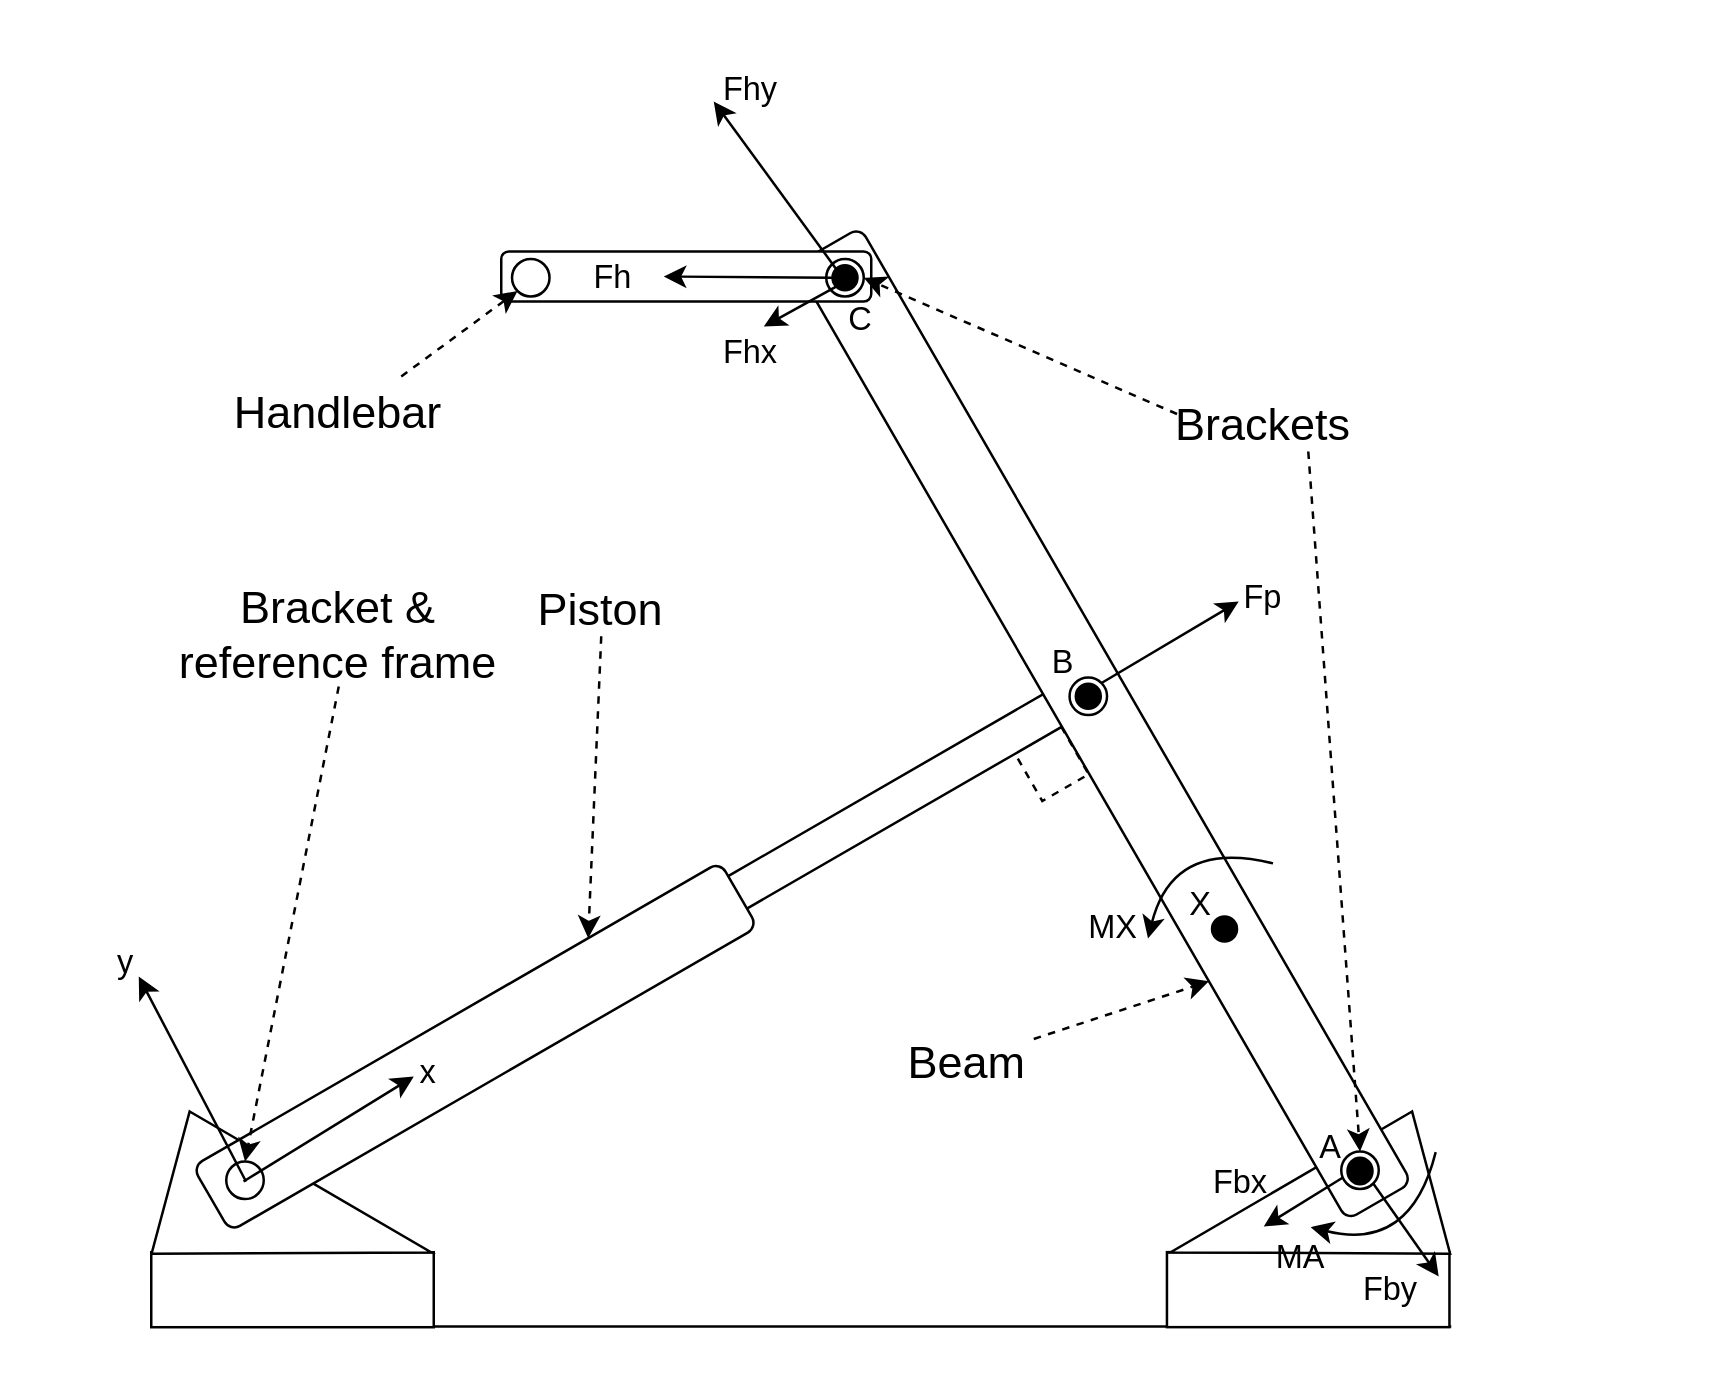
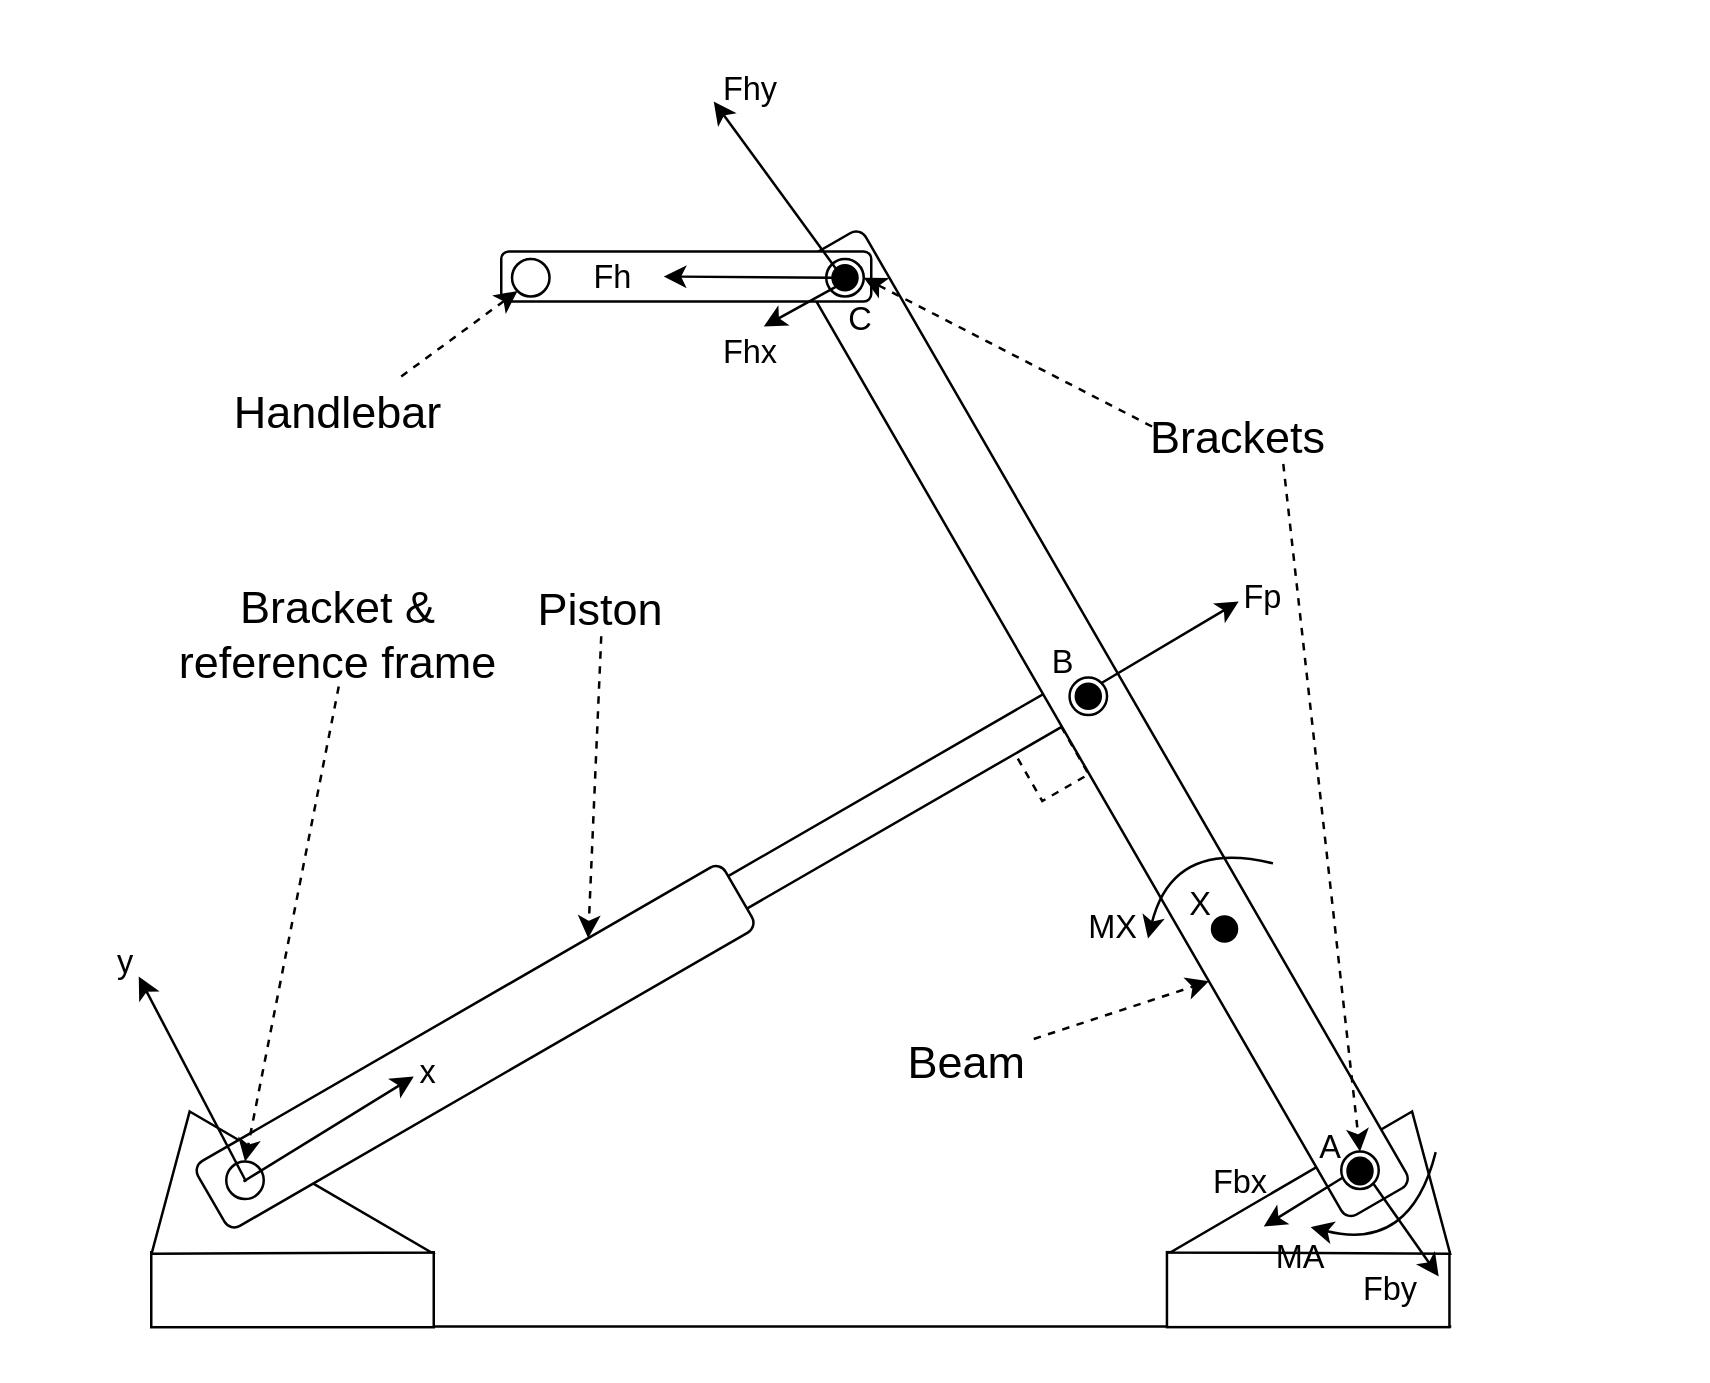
  <mxCell id="0" />
  <mxCell id="1" parent="0" />
  <mxCell id="2" value="" style="rounded=0;whiteSpace=wrap;html=1;rotation=60;dashed=1;" vertex="1" parent="1"><mxGeometry x="409.2" y="294.2" width="22" height="21.44" as="geometry" /></mxCell>
  <mxCell id="3" value="" style="rounded=0;whiteSpace=wrap;html=1;fontSize=18;rotation=-30;" vertex="1" parent="1"><mxGeometry x="283.88" y="310.25" width="154.94" height="15" as="geometry" /></mxCell>
  <mxCell id="4" value="" style="endArrow=none;html=1;rounded=0;" edge="1" parent="1"><mxGeometry width="50" height="50" relative="1" as="geometry"><mxPoint x="60" y="530" as="sourcePoint" /><mxPoint x="580" y="530" as="targetPoint" /></mxGeometry></mxCell>
  <mxCell id="5" value="" style="group" vertex="1" connectable="0" parent="1"><mxGeometry x="60" y="444" width="410.31" height="86.293" as="geometry" /></mxCell>
  <mxCell id="6" value="" style="rounded=0;whiteSpace=wrap;html=1;" vertex="1" parent="5"><mxGeometry y="56.293" width="113" height="30" as="geometry" /></mxCell>
  <mxCell id="7" value="" style="triangle;whiteSpace=wrap;html=1;rotation=15;" vertex="1" parent="5"><mxGeometry x="5.91" y="12.973" width="108" height="58.86" as="geometry" /></mxCell>
  <mxCell id="8" value="" style="rounded=1;whiteSpace=wrap;html=1;rotation=-30;" vertex="1" parent="5"><mxGeometry x="7.72" y="-40.9" width="243.62" height="30" as="geometry" /></mxCell>
  <mxCell id="9" value="" style="ellipse;whiteSpace=wrap;html=1;aspect=fixed;" vertex="1" parent="5"><mxGeometry x="30" y="20" width="15" height="15" as="geometry" /></mxCell>
  <mxCell id="10" value="" style="endArrow=classic;html=1;rounded=0;fontSize=13;exitX=0.388;exitY=0.435;exitDx=0;exitDy=0;exitPerimeter=0;" edge="1" parent="5"><mxGeometry width="50" height="50" relative="1" as="geometry"><mxPoint x="36.91" y="28" as="sourcePoint" /><mxPoint x="105" y="-14" as="targetPoint" /></mxGeometry></mxCell>
  <mxCell id="11" value="x" style="text;html=1;strokeColor=none;fillColor=none;align=center;verticalAlign=middle;whiteSpace=wrap;rounded=0;fontSize=13;" vertex="1" parent="5"><mxGeometry x="81" y="-31" width="60" height="30" as="geometry" /></mxCell>
  <mxCell id="12" value="" style="group" vertex="1" connectable="0" parent="1"><mxGeometry x="460.003" y="444" width="125.777" height="86.263" as="geometry" /></mxCell>
  <mxCell id="13" value="" style="rounded=0;whiteSpace=wrap;html=1;flipV=1;" vertex="1" parent="12"><mxGeometry x="6.277" y="56.263" width="113" height="30" as="geometry" /></mxCell>
  <mxCell id="14" value="" style="triangle;whiteSpace=wrap;html=1;rotation=-15;flipV=0;flipH=1;" vertex="1" parent="12"><mxGeometry x="5.777" y="12.973" width="108" height="58.86" as="geometry" /></mxCell>
  <mxCell id="15" value="Fbx" style="text;html=1;strokeColor=none;fillColor=none;align=center;verticalAlign=middle;whiteSpace=wrap;rounded=0;fontSize=13;" vertex="1" parent="12"><mxGeometry x="5.777" y="12.97" width="60" height="30" as="geometry" /></mxCell>
  <mxCell id="16" value="Fby" style="text;html=1;strokeColor=none;fillColor=none;align=center;verticalAlign=middle;whiteSpace=wrap;rounded=0;fontSize=13;" vertex="1" parent="12"><mxGeometry x="65.777" y="56.26" width="60" height="30" as="geometry" /></mxCell>
  <mxCell id="17" value="" style="curved=1;endArrow=classic;html=1;rounded=0;fontSize=13;" edge="1" parent="12"><mxGeometry width="50" height="50" relative="1" as="geometry"><mxPoint x="113.777" y="16.26" as="sourcePoint" /><mxPoint x="63.777" y="46.26" as="targetPoint" /><Array as="points"><mxPoint x="103.777" y="56.26" /></Array></mxGeometry></mxCell>
  <mxCell id="18" value="MA" style="text;html=1;strokeColor=none;fillColor=none;align=center;verticalAlign=middle;whiteSpace=wrap;rounded=0;fontSize=13;" vertex="1" parent="12"><mxGeometry x="29.777" y="42.97" width="60" height="30" as="geometry" /></mxCell>
  <mxCell id="19" value="" style="rounded=1;whiteSpace=wrap;html=1;rotation=60;" vertex="1" parent="1"><mxGeometry x="220.31" y="273.91" width="441.22" height="30" as="geometry" /></mxCell>
  <mxCell id="20" value="" style="rounded=1;whiteSpace=wrap;html=1;" vertex="1" parent="1"><mxGeometry x="200" y="100" width="148" height="20" as="geometry" /></mxCell>
  <mxCell id="21" value="" style="ellipse;whiteSpace=wrap;html=1;aspect=fixed;" vertex="1" parent="1"><mxGeometry x="427.32" y="270.41" width="15" height="15" as="geometry" /></mxCell>
  <mxCell id="22" value="" style="ellipse;whiteSpace=wrap;html=1;aspect=fixed;" vertex="1" parent="1"><mxGeometry x="204.31" y="103" width="15" height="15" as="geometry" /></mxCell>
  <mxCell id="23" value="" style="ellipse;whiteSpace=wrap;html=1;aspect=fixed;" vertex="1" parent="1"><mxGeometry x="536" y="460" width="15" height="15" as="geometry" /></mxCell>
- <mxCell id="24" value="&lt;font style=&quot;font-size: 18px&quot;&gt;Brackets&lt;/font&gt;" style="text;html=1;strokeColor=none;fillColor=none;align=center;verticalAlign=middle;whiteSpace=wrap;rounded=0;" vertex="1" parent="1"><mxGeometry x="470.31" y="160" width="70" height="20" as="geometry" /></mxCell>
+ <mxCell id="24" value="&lt;font style=&quot;font-size: 18px&quot;&gt;Brackets&lt;/font&gt;" style="text;html=1;strokeColor=none;fillColor=none;align=center;verticalAlign=middle;whiteSpace=wrap;rounded=0;" vertex="1" parent="1"><mxGeometry x="460.31" y="165" width="70" height="20" as="geometry" /></mxCell>
  <mxCell id="25" value="&lt;font style=&quot;font-size: 18px&quot;&gt;Handlebar&lt;/font&gt;" style="text;html=1;strokeColor=none;fillColor=none;align=center;verticalAlign=middle;whiteSpace=wrap;rounded=0;" vertex="1" parent="1"><mxGeometry x="70" y="150" width="130" height="30" as="geometry" /></mxCell>
  <mxCell id="26" value="" style="endArrow=classic;html=1;rounded=0;fontSize=18;entryX=0;entryY=1;entryDx=0;entryDy=0;dashed=1;" edge="1" parent="1" target="22"><mxGeometry width="50" height="50" relative="1" as="geometry"><mxPoint x="160" y="150" as="sourcePoint" /><mxPoint x="190" y="130" as="targetPoint" /></mxGeometry></mxCell>
  <mxCell id="27" value="" style="ellipse;whiteSpace=wrap;html=1;aspect=fixed;" vertex="1" parent="1"><mxGeometry x="330" y="103" width="15" height="15" as="geometry" /></mxCell>
  <mxCell id="28" value="" style="ellipse;whiteSpace=wrap;html=1;aspect=fixed;fontSize=18;fillColor=#000000;" vertex="1" parent="1"><mxGeometry x="429.82" y="272.91" width="10" height="10" as="geometry" /></mxCell>
  <mxCell id="29" value="" style="ellipse;whiteSpace=wrap;html=1;aspect=fixed;fontSize=18;fillColor=#000000;" vertex="1" parent="1"><mxGeometry x="484.31" y="366" width="10" height="10" as="geometry" /></mxCell>
  <mxCell id="30" value="" style="ellipse;whiteSpace=wrap;html=1;aspect=fixed;fontSize=18;fillColor=#000000;" vertex="1" parent="1"><mxGeometry x="332.5" y="105.5" width="10" height="10" as="geometry" /></mxCell>
  <mxCell id="31" value="" style="endArrow=classic;html=1;rounded=0;fontSize=18;entryX=1;entryY=0.5;entryDx=0;entryDy=0;exitX=0;exitY=0.25;exitDx=0;exitDy=0;dashed=1;" edge="1" parent="1" source="24" target="27"><mxGeometry width="50" height="50" relative="1" as="geometry"><mxPoint x="250" y="220" as="sourcePoint" /><mxPoint x="300" y="170" as="targetPoint" /></mxGeometry></mxCell>
  <mxCell id="32" value="" style="endArrow=classic;html=1;rounded=0;fontSize=18;exitX=0.75;exitY=1;exitDx=0;exitDy=0;entryX=0.5;entryY=0;entryDx=0;entryDy=0;dashed=1;" edge="1" parent="1" source="24" target="23"><mxGeometry width="50" height="50" relative="1" as="geometry"><mxPoint x="130" y="370" as="sourcePoint" /><mxPoint x="180" y="320" as="targetPoint" /></mxGeometry></mxCell>
  <mxCell id="33" value="Piston" style="text;html=1;strokeColor=none;fillColor=none;align=center;verticalAlign=middle;whiteSpace=wrap;rounded=0;fontSize=18;" vertex="1" parent="1"><mxGeometry x="210" y="234.16" width="60" height="19.75" as="geometry" /></mxCell>
  <mxCell id="34" value="" style="endArrow=classic;html=1;rounded=0;fontSize=18;exitX=0.5;exitY=1;exitDx=0;exitDy=0;entryX=0.75;entryY=0;entryDx=0;entryDy=0;dashed=1;" edge="1" parent="1" source="33" target="8"><mxGeometry width="50" height="50" relative="1" as="geometry"><mxPoint x="20" y="370" as="sourcePoint" /><mxPoint x="70" y="320" as="targetPoint" /></mxGeometry></mxCell>
  <mxCell id="35" value="Beam" style="text;html=1;strokeColor=none;fillColor=none;align=center;verticalAlign=middle;whiteSpace=wrap;rounded=0;fontSize=18;" vertex="1" parent="1"><mxGeometry x="360" y="415" width="53" height="20" as="geometry" /></mxCell>
  <mxCell id="36" value="" style="endArrow=classic;html=1;rounded=0;fontSize=18;exitX=1;exitY=0;exitDx=0;exitDy=0;entryX=0.75;entryY=1;entryDx=0;entryDy=0;dashed=1;" edge="1" parent="1" source="35" target="19"><mxGeometry width="50" height="50" relative="1" as="geometry"><mxPoint x="330" y="500" as="sourcePoint" /><mxPoint x="380" y="450" as="targetPoint" /></mxGeometry></mxCell>
  <mxCell id="37" value="&lt;font style=&quot;font-size: 13px&quot;&gt;X&lt;/font&gt;" style="text;html=1;strokeColor=none;fillColor=none;align=center;verticalAlign=middle;whiteSpace=wrap;rounded=0;fontSize=18;" vertex="1" parent="1"><mxGeometry x="470.31" y="350" width="20" height="20" as="geometry" /></mxCell>
  <mxCell id="38" value="&lt;span style=&quot;font-size: 13px&quot;&gt;C&lt;/span&gt;" style="text;html=1;strokeColor=none;fillColor=none;align=center;verticalAlign=middle;whiteSpace=wrap;rounded=0;fontSize=18;" vertex="1" parent="1"><mxGeometry x="334" y="115.5" width="20" height="20" as="geometry" /></mxCell>
  <mxCell id="39" value="&lt;span style=&quot;font-size: 13px&quot;&gt;B&lt;/span&gt;" style="text;html=1;strokeColor=none;fillColor=none;align=center;verticalAlign=middle;whiteSpace=wrap;rounded=0;fontSize=18;" vertex="1" parent="1"><mxGeometry x="415.2" y="252.91" width="20" height="20" as="geometry" /></mxCell>
  <mxCell id="40" value="&lt;font style=&quot;font-size: 18px&quot;&gt;Bracket &amp;amp; reference frame&lt;/font&gt;" style="text;html=1;strokeColor=none;fillColor=none;align=center;verticalAlign=middle;whiteSpace=wrap;rounded=0;" vertex="1" parent="1"><mxGeometry x="70" y="234" width="130" height="40" as="geometry" /></mxCell>
  <mxCell id="41" value="" style="endArrow=classic;html=1;rounded=0;dashed=1;fontSize=13;exitX=0.5;exitY=1;exitDx=0;exitDy=0;entryX=0.5;entryY=0;entryDx=0;entryDy=0;" edge="1" parent="1" source="40" target="9"><mxGeometry width="50" height="50" relative="1" as="geometry"><mxPoint x="-20" y="480" as="sourcePoint" /><mxPoint x="30" y="430" as="targetPoint" /></mxGeometry></mxCell>
  <mxCell id="42" value="" style="endArrow=classic;html=1;rounded=0;fontSize=13;exitX=1;exitY=0;exitDx=0;exitDy=0;" edge="1" parent="1" source="21"><mxGeometry width="50" height="50" relative="1" as="geometry"><mxPoint x="295" y="320" as="sourcePoint" /><mxPoint x="495" y="240" as="targetPoint" /></mxGeometry></mxCell>
  <mxCell id="43" value="Fp" style="text;html=1;strokeColor=none;fillColor=none;align=center;verticalAlign=middle;whiteSpace=wrap;rounded=0;fontSize=13;" vertex="1" parent="1"><mxGeometry x="475.31" y="222.91" width="60" height="30" as="geometry" /></mxCell>
  <mxCell id="44" value="" style="endArrow=classic;html=1;rounded=0;fontSize=13;exitX=0;exitY=1;exitDx=0;exitDy=0;" edge="1" parent="1" source="30"><mxGeometry width="50" height="50" relative="1" as="geometry"><mxPoint x="235" y="240" as="sourcePoint" /><mxPoint x="305" y="130" as="targetPoint" /></mxGeometry></mxCell>
  <mxCell id="45" value="Fhx" style="text;html=1;strokeColor=none;fillColor=none;align=center;verticalAlign=middle;whiteSpace=wrap;rounded=0;fontSize=13;" vertex="1" parent="1"><mxGeometry x="270" y="125" width="60" height="30" as="geometry" /></mxCell>
  <mxCell id="46" value="" style="endArrow=classic;html=1;rounded=0;fontSize=13;exitX=0.034;exitY=0.701;exitDx=0;exitDy=0;entryX=0.641;entryY=0.494;entryDx=0;entryDy=0;entryPerimeter=0;exitPerimeter=0;" edge="1" parent="1" source="23" target="14"><mxGeometry width="50" height="50" relative="1" as="geometry"><mxPoint x="493.964" y="456.976" as="sourcePoint" /><mxPoint x="445" y="482.94" as="targetPoint" /></mxGeometry></mxCell>
  <mxCell id="47" value="" style="endArrow=classic;html=1;rounded=0;fontSize=13;exitX=0;exitY=0.5;exitDx=0;exitDy=0;entryX=0.833;entryY=0.5;entryDx=0;entryDy=0;entryPerimeter=0;" edge="1" parent="1" source="30" target="50"><mxGeometry width="50" height="50" relative="1" as="geometry"><mxPoint x="315" y="210" as="sourcePoint" /><mxPoint x="375" y="200" as="targetPoint" /></mxGeometry></mxCell>
  <mxCell id="48" value="" style="endArrow=classic;html=1;rounded=0;fontSize=13;exitX=0;exitY=0;exitDx=0;exitDy=0;" edge="1" parent="1" source="30"><mxGeometry width="50" height="50" relative="1" as="geometry"><mxPoint x="275" y="80" as="sourcePoint" /><mxPoint x="285" y="40" as="targetPoint" /></mxGeometry></mxCell>
  <mxCell id="49" value="Fhy" style="text;html=1;strokeColor=none;fillColor=none;align=center;verticalAlign=middle;whiteSpace=wrap;rounded=0;fontSize=13;" vertex="1" parent="1"><mxGeometry x="270" y="20" width="60" height="30" as="geometry" /></mxCell>
  <mxCell id="50" value="Fh" style="text;html=1;strokeColor=none;fillColor=none;align=center;verticalAlign=middle;whiteSpace=wrap;rounded=0;fontSize=13;" vertex="1" parent="1"><mxGeometry x="215" y="95" width="60" height="30" as="geometry" /></mxCell>
  <mxCell id="51" value="" style="curved=1;endArrow=none;html=1;rounded=0;fontSize=13;startArrow=classic;startFill=1;endFill=0;" edge="1" parent="1"><mxGeometry width="50" height="50" relative="1" as="geometry"><mxPoint x="458.7" y="374.75" as="sourcePoint" /><mxPoint x="508.7" y="344.75" as="targetPoint" /><Array as="points"><mxPoint x="468.7" y="334.75" /></Array></mxGeometry></mxCell>
  <mxCell id="52" value="MX" style="text;html=1;strokeColor=none;fillColor=none;align=center;verticalAlign=middle;whiteSpace=wrap;rounded=0;fontSize=13;" vertex="1" parent="1"><mxGeometry x="415.2" y="355.25" width="60" height="30" as="geometry" /></mxCell>
  <mxCell id="53" value="" style="endArrow=classic;html=1;rounded=0;fontSize=13;exitX=1;exitY=1;exitDx=0;exitDy=0;entryX=0.962;entryY=0.675;entryDx=0;entryDy=0;entryPerimeter=0;" edge="1" parent="1" source="23" target="13"><mxGeometry width="50" height="50" relative="1" as="geometry"><mxPoint x="605" y="590" as="sourcePoint" /><mxPoint x="655" y="540" as="targetPoint" /></mxGeometry></mxCell>
  <mxCell id="54" value="" style="endArrow=classic;html=1;rounded=0;fontSize=13;" edge="1" parent="1"><mxGeometry width="50" height="50" relative="1" as="geometry"><mxPoint x="97.91" y="472" as="sourcePoint" /><mxPoint x="55" y="390" as="targetPoint" /></mxGeometry></mxCell>
  <mxCell id="55" value="y" style="text;html=1;strokeColor=none;fillColor=none;align=center;verticalAlign=middle;whiteSpace=wrap;rounded=0;fontSize=13;" vertex="1" parent="1"><mxGeometry x="20" y="369" width="60" height="30" as="geometry" /></mxCell>
  <mxCell id="56" value="" style="ellipse;whiteSpace=wrap;html=1;fontSize=18;fillColor=#000000;aspect=fixed;" vertex="1" parent="1"><mxGeometry x="538.5" y="462.5" width="10" height="10.56" as="geometry" /></mxCell>
  <mxCell id="57" value="&lt;span style=&quot;font-size: 13px&quot;&gt;A&lt;/span&gt;" style="text;html=1;strokeColor=none;fillColor=none;align=center;verticalAlign=middle;whiteSpace=wrap;rounded=0;fontSize=18;" vertex="1" parent="1"><mxGeometry x="522.31" y="447.06" width="20" height="20" as="geometry" /></mxCell>
